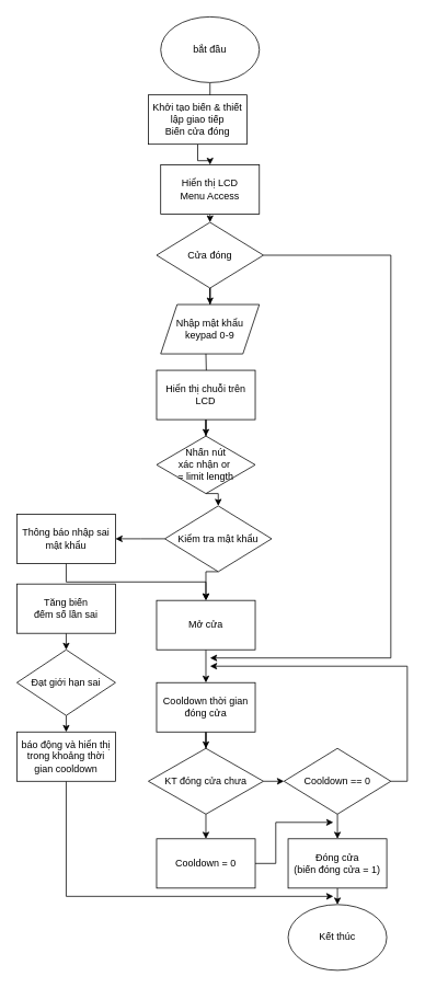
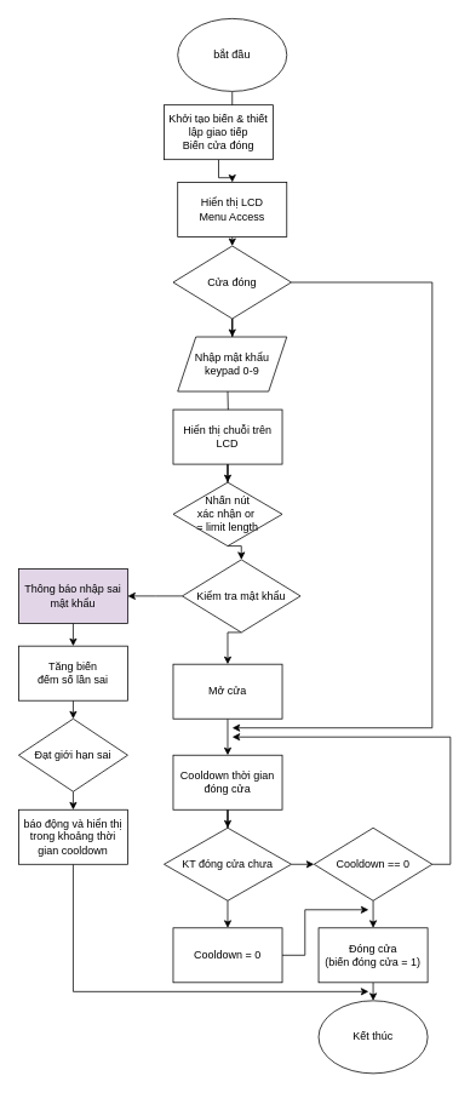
  <mxCell id="0" />
  <mxCell id="1" parent="0" />
  <mxCell id="2" style="edgeStyle=orthogonalEdgeStyle;rounded=0;orthogonalLoop=1;jettySize=auto;html=1;exitX=0.5;exitY=1;exitDx=0;exitDy=0;" edge="1" parent="1" source="3" target="5"><mxGeometry relative="1" as="geometry" /></mxCell>
  <mxCell id="3" value="bắt đầu" style="ellipse;whiteSpace=wrap;html=1;" vertex="1" parent="1"><mxGeometry x="195" y="20" width="120" height="80" as="geometry" /></mxCell>
  <mxCell id="4" style="edgeStyle=orthogonalEdgeStyle;rounded=0;orthogonalLoop=1;jettySize=auto;html=1;exitX=0.5;exitY=1;exitDx=0;exitDy=0;" edge="1" parent="1" source="5" target="7"><mxGeometry relative="1" as="geometry" /></mxCell>
  <mxCell id="5" value="Khởi tạo biến &amp;amp; thiết lập giao tiếp&lt;br&gt;Biến cửa đóng" style="rounded=0;whiteSpace=wrap;html=1;" vertex="1" parent="1"><mxGeometry x="180" y="115" width="120" height="60" as="geometry" /></mxCell>
  <mxCell id="6" style="edgeStyle=orthogonalEdgeStyle;rounded=0;orthogonalLoop=1;jettySize=auto;html=1;exitX=0.5;exitY=1;exitDx=0;exitDy=0;entryX=0.5;entryY=0;entryDx=0;entryDy=0;" edge="1" parent="1" source="7" target="35"><mxGeometry relative="1" as="geometry" /></mxCell>
  <mxCell id="7" value="Hiển thị LCD&lt;br&gt;Menu Access" style="rounded=0;whiteSpace=wrap;html=1;" vertex="1" parent="1"><mxGeometry x="195" y="200" width="120" height="60" as="geometry" /></mxCell>
  <mxCell id="8" style="edgeStyle=orthogonalEdgeStyle;rounded=0;orthogonalLoop=1;jettySize=auto;html=1;exitX=0.5;exitY=1;exitDx=0;exitDy=0;" edge="1" parent="1" target="10"><mxGeometry relative="1" as="geometry"><mxPoint x="250" y="430" as="sourcePoint" /></mxGeometry></mxCell>
  <mxCell id="9" style="edgeStyle=orthogonalEdgeStyle;rounded=0;orthogonalLoop=1;jettySize=auto;html=1;exitX=0.5;exitY=1;exitDx=0;exitDy=0;" edge="1" parent="1" source="10" target="12"><mxGeometry relative="1" as="geometry" /></mxCell>
  <mxCell id="10" value="Hiển thị chuỗi trên LCD" style="rounded=0;whiteSpace=wrap;html=1;" vertex="1" parent="1"><mxGeometry x="190" y="450" width="120" height="60" as="geometry" /></mxCell>
  <mxCell id="11" style="edgeStyle=orthogonalEdgeStyle;rounded=0;orthogonalLoop=1;jettySize=auto;html=1;exitX=0.5;exitY=1;exitDx=0;exitDy=0;entryX=0.5;entryY=0;entryDx=0;entryDy=0;" edge="1" parent="1" source="12" target="15"><mxGeometry relative="1" as="geometry" /></mxCell>
  <mxCell id="12" value="Nhấn nút&lt;br&gt;xác nhận or&amp;nbsp;&lt;br&gt;= limit length" style="rhombus;whiteSpace=wrap;html=1;" vertex="1" parent="1"><mxGeometry x="190" y="530" width="120" height="70" as="geometry" /></mxCell>
  <mxCell id="13" style="edgeStyle=orthogonalEdgeStyle;rounded=0;orthogonalLoop=1;jettySize=auto;html=1;exitX=0;exitY=0.5;exitDx=0;exitDy=0;entryX=1;entryY=0.5;entryDx=0;entryDy=0;" edge="1" parent="1" source="15"><mxGeometry relative="1" as="geometry"><mxPoint x="140" y="655" as="targetPoint" /><Array as="points" /></mxGeometry></mxCell>
  <mxCell id="14" style="edgeStyle=orthogonalEdgeStyle;rounded=0;orthogonalLoop=1;jettySize=auto;html=1;exitX=0.5;exitY=1;exitDx=0;exitDy=0;" edge="1" parent="1" source="15"><mxGeometry relative="1" as="geometry"><mxPoint x="250" y="730" as="targetPoint" /></mxGeometry></mxCell>
  <mxCell id="15" value="Kiểm tra mật khẩu" style="rhombus;whiteSpace=wrap;html=1;" vertex="1" parent="1"><mxGeometry x="200" y="615" width="130" height="80" as="geometry" /></mxCell>
  <mxCell id="16" style="edgeStyle=orthogonalEdgeStyle;rounded=0;orthogonalLoop=1;jettySize=auto;html=1;exitX=0.5;exitY=1;exitDx=0;exitDy=0;entryX=0.5;entryY=0;entryDx=0;entryDy=0;" edge="1" parent="1" source="17" target="21"><mxGeometry relative="1" as="geometry" /></mxCell>
  <mxCell id="17" value="Mở cửa" style="rounded=0;whiteSpace=wrap;html=1;" vertex="1" parent="1"><mxGeometry x="190" y="730" width="120" height="60" as="geometry" /></mxCell>
- <mxCell id="18" style="edgeStyle=orthogonalEdgeStyle;rounded=0;orthogonalLoop=1;jettySize=auto;html=1;exitX=0.5;exitY=1;exitDx=0;exitDy=0;" edge="1" parent="1" source="19" target="17"><mxGeometry relative="1" as="geometry" /></mxCell>
- <mxCell id="19" value="Thông báo nhập sai mật khẩu" style="rounded=0;whiteSpace=wrap;html=1;" vertex="1" parent="1"><mxGeometry x="20" y="625" width="120" height="60" as="geometry" /></mxCell>
+ <mxCell id="18" style="edgeStyle=orthogonalEdgeStyle;rounded=0;orthogonalLoop=1;jettySize=auto;html=1;exitX=0.5;exitY=1;exitDx=0;exitDy=0;entryX=0.5;entryY=0;entryDx=0;entryDy=0;" edge="1" parent="1" source="19" target="28"><mxGeometry relative="1" as="geometry" /></mxCell>
+ <mxCell id="19" value="Thông báo nhập sai mật khẩu" style="rounded=0;whiteSpace=wrap;html=1;fillColor=#e1d5e7;" vertex="1" parent="1"><mxGeometry x="20" y="625" width="120" height="60" as="geometry" /></mxCell>
  <mxCell id="20" style="edgeStyle=orthogonalEdgeStyle;rounded=0;orthogonalLoop=1;jettySize=auto;html=1;exitX=0.5;exitY=1;exitDx=0;exitDy=0;" edge="1" parent="1" source="21" target="39"><mxGeometry relative="1" as="geometry" /></mxCell>
  <mxCell id="21" value="Cooldown thời gian đóng cửa" style="rounded=0;whiteSpace=wrap;html=1;" vertex="1" parent="1"><mxGeometry x="190" y="830" width="120" height="60" as="geometry" /></mxCell>
  <mxCell id="22" style="edgeStyle=orthogonalEdgeStyle;rounded=0;orthogonalLoop=1;jettySize=auto;html=1;exitX=0.5;exitY=1;exitDx=0;exitDy=0;entryX=0.5;entryY=0;entryDx=0;entryDy=0;" edge="1" parent="1" source="24" target="26"><mxGeometry relative="1" as="geometry" /></mxCell>
  <mxCell id="23" style="edgeStyle=orthogonalEdgeStyle;rounded=0;orthogonalLoop=1;jettySize=auto;html=1;exitX=1;exitY=0.5;exitDx=0;exitDy=0;" edge="1" parent="1" source="24"><mxGeometry relative="1" as="geometry"><mxPoint x="255" y="810" as="targetPoint" /><Array as="points"><mxPoint x="495" y="950" /><mxPoint x="495" y="810" /></Array></mxGeometry></mxCell>
  <mxCell id="24" value="Cooldown == 0" style="rhombus;whiteSpace=wrap;html=1;" vertex="1" parent="1"><mxGeometry x="345" y="910" width="130" height="80" as="geometry" /></mxCell>
  <mxCell id="25" style="edgeStyle=orthogonalEdgeStyle;rounded=0;orthogonalLoop=1;jettySize=auto;html=1;exitX=0.5;exitY=1;exitDx=0;exitDy=0;entryX=0.5;entryY=0;entryDx=0;entryDy=0;" edge="1" parent="1" source="26" target="42"><mxGeometry relative="1" as="geometry" /></mxCell>
  <mxCell id="26" value="Đóng cửa&lt;br&gt;(biến đóng cửa = 1)" style="rounded=0;whiteSpace=wrap;html=1;" vertex="1" parent="1"><mxGeometry x="350" y="1020" width="120" height="60" as="geometry" /></mxCell>
  <mxCell id="27" style="edgeStyle=orthogonalEdgeStyle;rounded=0;orthogonalLoop=1;jettySize=auto;html=1;exitX=0.5;exitY=1;exitDx=0;exitDy=0;entryX=0.5;entryY=0;entryDx=0;entryDy=0;" edge="1" parent="1" source="28" target="30"><mxGeometry relative="1" as="geometry" /></mxCell>
  <mxCell id="28" value="Tăng biến &lt;br&gt;đếm số lần sai" style="rounded=0;whiteSpace=wrap;html=1;" vertex="1" parent="1"><mxGeometry x="20" y="710" width="120" height="60" as="geometry" /></mxCell>
  <mxCell id="29" style="edgeStyle=orthogonalEdgeStyle;rounded=0;orthogonalLoop=1;jettySize=auto;html=1;exitX=0.5;exitY=1;exitDx=0;exitDy=0;entryX=0.5;entryY=0;entryDx=0;entryDy=0;" edge="1" parent="1" source="30" target="32"><mxGeometry relative="1" as="geometry" /></mxCell>
  <mxCell id="30" value="Đạt giới hạn sai" style="rhombus;whiteSpace=wrap;html=1;" vertex="1" parent="1"><mxGeometry x="20" y="790" width="120" height="80" as="geometry" /></mxCell>
  <mxCell id="31" style="edgeStyle=orthogonalEdgeStyle;rounded=0;orthogonalLoop=1;jettySize=auto;html=1;exitX=0.5;exitY=1;exitDx=0;exitDy=0;" edge="1" parent="1" source="32"><mxGeometry relative="1" as="geometry"><mxPoint x="405" y="1090" as="targetPoint" /><Array as="points"><mxPoint x="80" y="1090" /></Array></mxGeometry></mxCell>
  <mxCell id="32" value="báo động và hiển thị trong khoảng thời gian cooldown" style="rounded=0;whiteSpace=wrap;html=1;" vertex="1" parent="1"><mxGeometry x="20" y="890" width="120" height="60" as="geometry" /></mxCell>
  <mxCell id="33" style="edgeStyle=orthogonalEdgeStyle;rounded=0;orthogonalLoop=1;jettySize=auto;html=1;" edge="1" parent="1" source="35" target="36"><mxGeometry relative="1" as="geometry" /></mxCell>
  <mxCell id="34" style="edgeStyle=orthogonalEdgeStyle;rounded=0;orthogonalLoop=1;jettySize=auto;html=1;exitX=1;exitY=0.5;exitDx=0;exitDy=0;" edge="1" parent="1" source="35"><mxGeometry relative="1" as="geometry"><mxPoint x="255" y="800" as="targetPoint" /><Array as="points"><mxPoint x="475" y="310" /><mxPoint x="475" y="800" /></Array></mxGeometry></mxCell>
  <mxCell id="35" value="Cửa đóng" style="rhombus;whiteSpace=wrap;html=1;" vertex="1" parent="1"><mxGeometry x="190" y="270" width="130" height="80" as="geometry" /></mxCell>
  <mxCell id="36" value="Nhập mật khẩu&lt;br&gt;keypad 0-9" style="shape=parallelogram;perimeter=parallelogramPerimeter;whiteSpace=wrap;html=1;fixedSize=1;" vertex="1" parent="1"><mxGeometry x="195" y="370" width="120" height="60" as="geometry" /></mxCell>
  <mxCell id="37" style="edgeStyle=orthogonalEdgeStyle;rounded=0;orthogonalLoop=1;jettySize=auto;html=1;exitX=0.5;exitY=1;exitDx=0;exitDy=0;entryX=0.5;entryY=0;entryDx=0;entryDy=0;" edge="1" parent="1" source="39" target="41"><mxGeometry relative="1" as="geometry" /></mxCell>
  <mxCell id="38" style="edgeStyle=orthogonalEdgeStyle;rounded=0;orthogonalLoop=1;jettySize=auto;html=1;exitX=1;exitY=0.5;exitDx=0;exitDy=0;entryX=0;entryY=0.5;entryDx=0;entryDy=0;" edge="1" parent="1" source="39" target="24"><mxGeometry relative="1" as="geometry" /></mxCell>
  <mxCell id="39" value="KT đóng cửa chưa" style="rhombus;whiteSpace=wrap;html=1;" vertex="1" parent="1"><mxGeometry x="180" y="910" width="140" height="80" as="geometry" /></mxCell>
  <mxCell id="40" style="edgeStyle=orthogonalEdgeStyle;rounded=0;orthogonalLoop=1;jettySize=auto;html=1;exitX=1;exitY=0.5;exitDx=0;exitDy=0;" edge="1" parent="1" source="41"><mxGeometry relative="1" as="geometry"><mxPoint x="405" y="1000" as="targetPoint" /><Array as="points"><mxPoint x="335" y="1050" /><mxPoint x="335" y="1000" /></Array></mxGeometry></mxCell>
  <mxCell id="41" value="Cooldown = 0" style="rounded=0;whiteSpace=wrap;html=1;" vertex="1" parent="1"><mxGeometry x="190" y="1020" width="120" height="60" as="geometry" /></mxCell>
  <mxCell id="42" value="Kết thúc" style="ellipse;whiteSpace=wrap;html=1;" vertex="1" parent="1"><mxGeometry x="350" y="1100" width="120" height="80" as="geometry" /></mxCell>
